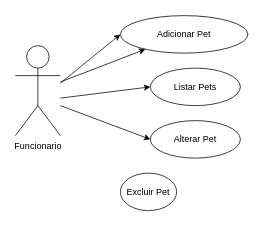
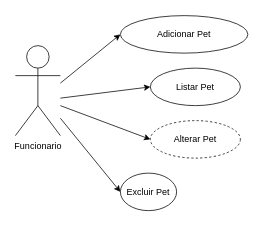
  <mxCell id="0" />
  <mxCell id="1" parent="0" />
  <mxCell id="2" style="rounded=0;orthogonalLoop=1;jettySize=auto;html=1;entryX=0;entryY=0.5;entryDx=0;entryDy=0;" edge="1" parent="1" target="7"><mxGeometry relative="1" as="geometry"><mxPoint x="80" y="110" as="sourcePoint" /></mxGeometry></mxCell>
- <mxCell id="3" style="rounded=0;orthogonalLoop=1;jettySize=auto;html=1;" edge="1" parent="1" source="6" target="7"><mxGeometry relative="1" as="geometry" /></mxCell>
+ <mxCell id="3" style="rounded=0;orthogonalLoop=1;jettySize=auto;html=1;entryX=0;entryY=0.5;entryDx=0;entryDy=0;" edge="1" parent="1" source="6" target="10"><mxGeometry relative="1" as="geometry" /></mxCell>
  <mxCell id="4" style="rounded=0;orthogonalLoop=1;jettySize=auto;html=1;entryX=0;entryY=0.5;entryDx=0;entryDy=0;" edge="1" parent="1" target="9"><mxGeometry relative="1" as="geometry"><mxPoint x="80" y="140" as="sourcePoint" /></mxGeometry></mxCell>
  <mxCell id="5" style="rounded=0;orthogonalLoop=1;jettySize=auto;html=1;entryX=0;entryY=0.5;entryDx=0;entryDy=0;" edge="1" parent="1" target="8"><mxGeometry relative="1" as="geometry"><mxPoint x="80" y="130" as="sourcePoint" /></mxGeometry></mxCell>
  <mxCell id="6" value="Funcionario" style="shape=umlActor;verticalLabelPosition=bottom;verticalAlign=top;html=1;outlineConnect=0;" vertex="1" parent="1"><mxGeometry x="20" y="60" width="60" height="120" as="geometry" /></mxCell>
  <mxCell id="7" value="Adicionar Pet" style="ellipse;whiteSpace=wrap;html=1;" vertex="1" parent="1"><mxGeometry x="160" y="20" width="170" height="50" as="geometry" /></mxCell>
- <mxCell id="8" value="Listar Pets" style="ellipse;whiteSpace=wrap;html=1;" vertex="1" parent="1"><mxGeometry x="200" y="90" width="120" height="50" as="geometry" /></mxCell>
- <mxCell id="9" value="Alterar Pet" style="ellipse;whiteSpace=wrap;html=1;" vertex="1" parent="1"><mxGeometry x="200" y="160" width="120" height="50" as="geometry" /></mxCell>
+ <mxCell id="8" value="Listar Pet" style="ellipse;whiteSpace=wrap;html=1;" vertex="1" parent="1"><mxGeometry x="200" y="90" width="120" height="50" as="geometry" /></mxCell>
+ <mxCell id="9" value="Alterar Pet" style="ellipse;whiteSpace=wrap;html=1;dashed=1;" vertex="1" parent="1"><mxGeometry x="200" y="160" width="120" height="50" as="geometry" /></mxCell>
  <mxCell id="10" value="Excluir Pet" style="ellipse;whiteSpace=wrap;html=1;" vertex="1" parent="1"><mxGeometry x="160" y="230" width="75" height="50" as="geometry" /></mxCell>
